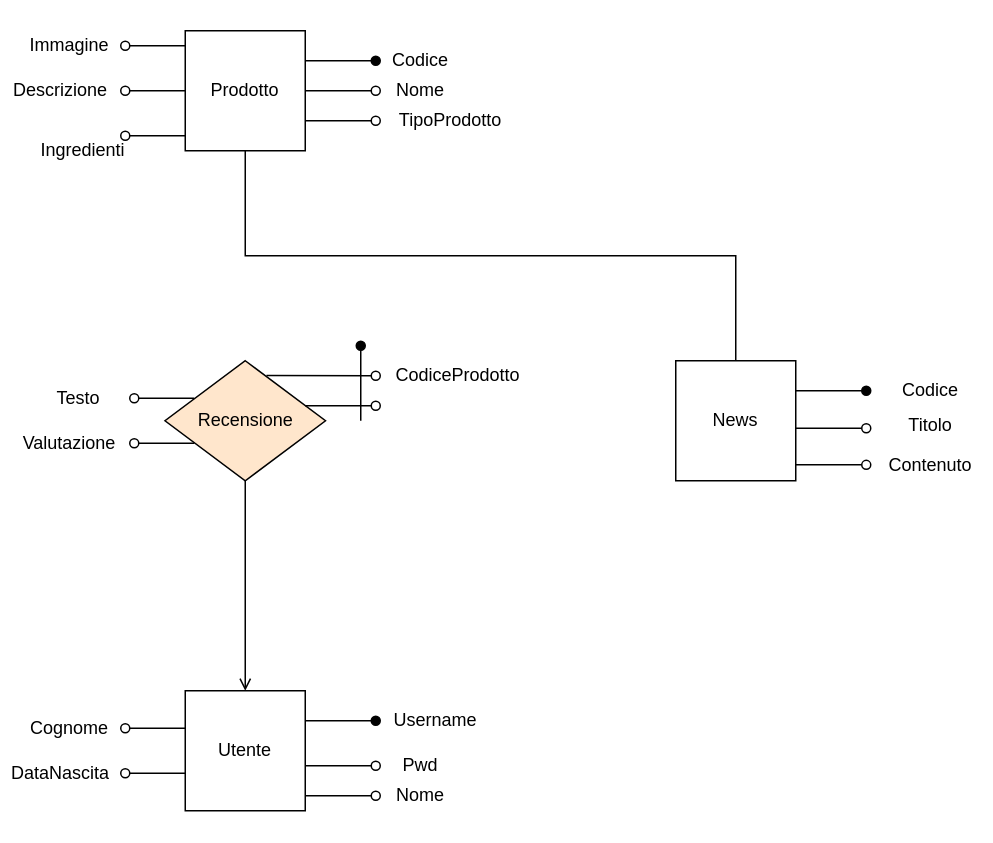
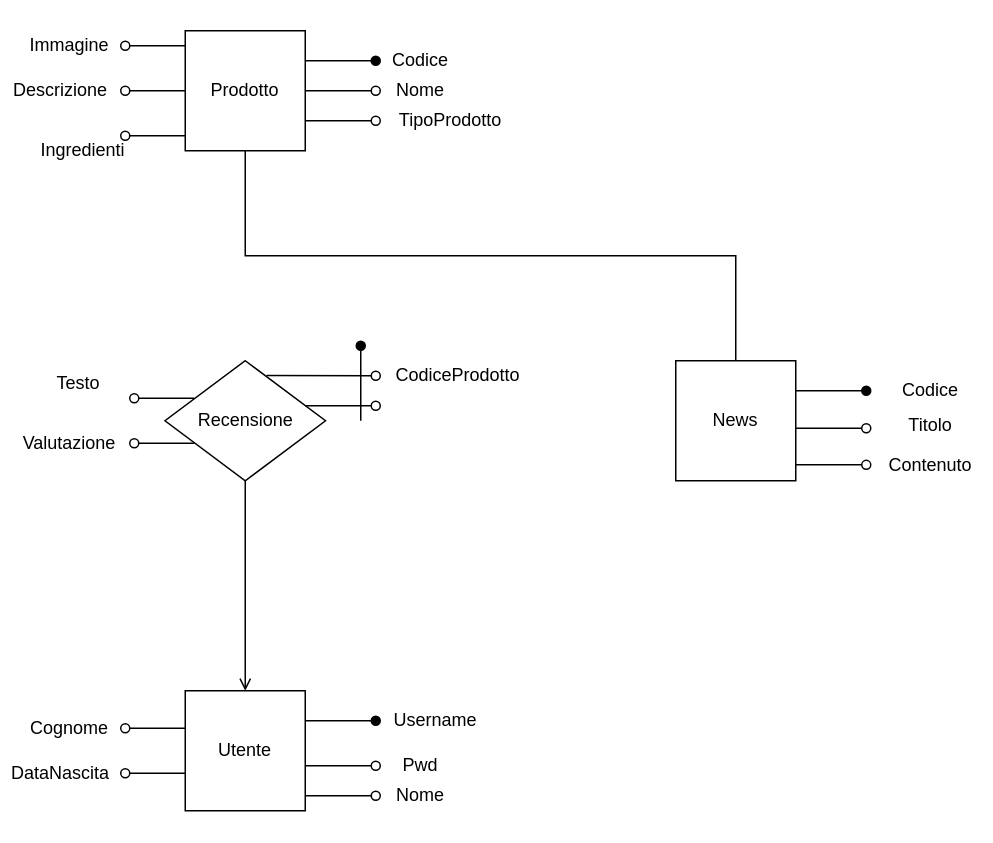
  <mxCell id="0" />
  <mxCell id="1" parent="0" />
  <mxCell id="2" style="edgeStyle=orthogonalEdgeStyle;rounded=0;orthogonalLoop=1;jettySize=auto;html=1;exitX=0.5;exitY=1;exitDx=0;exitDy=0;endArrow=none;endFill=0;" parent="1" source="3" target="37" edge="1"><mxGeometry relative="1" as="geometry" /></mxCell>
  <mxCell id="3" value="Prodotto" style="whiteSpace=wrap;html=1;aspect=fixed;" parent="1" vertex="1"><mxGeometry x="123" y="20" width="80" height="80" as="geometry" /></mxCell>
  <mxCell id="4" value="&lt;div&gt;Utente&lt;/div&gt;" style="whiteSpace=wrap;html=1;aspect=fixed;" parent="1" vertex="1"><mxGeometry x="123" y="460" width="80" height="80" as="geometry" /></mxCell>
  <mxCell id="5" style="edgeStyle=orthogonalEdgeStyle;rounded=0;orthogonalLoop=1;jettySize=auto;html=1;exitX=0.5;exitY=1;exitDx=0;exitDy=0;entryX=0.5;entryY=0;entryDx=0;entryDy=0;endArrow=open;endFill=0;" parent="1" source="6" target="4" edge="1"><mxGeometry relative="1" as="geometry" /></mxCell>
- <mxCell id="6" value="&lt;div&gt;Recensione&lt;/div&gt;" style="rhombus;whiteSpace=wrap;html=1;fillColor=#ffe6cc;" parent="1" vertex="1"><mxGeometry x="109.5" y="240" width="107" height="80" as="geometry" /></mxCell>
+ <mxCell id="6" value="&lt;div&gt;Recensione&lt;/div&gt;" style="rhombus;whiteSpace=wrap;html=1;" parent="1" vertex="1"><mxGeometry x="109.5" y="240" width="107" height="80" as="geometry" /></mxCell>
  <mxCell id="7" value="" style="endArrow=oval;html=1;exitX=1;exitY=0.25;exitDx=0;exitDy=0;endFill=1;" parent="1" source="3" edge="1"><mxGeometry width="50" height="50" relative="1" as="geometry"><mxPoint x="240" y="120" as="sourcePoint" /><mxPoint x="250" y="40" as="targetPoint" /></mxGeometry></mxCell>
  <mxCell id="8" value="Codice" style="text;html=1;strokeColor=none;fillColor=none;align=center;verticalAlign=middle;whiteSpace=wrap;rounded=0;" parent="1" vertex="1"><mxGeometry x="260" y="30" width="40" height="20" as="geometry" /></mxCell>
  <mxCell id="9" value="" style="endArrow=oval;html=1;exitX=1;exitY=0.25;exitDx=0;exitDy=0;endFill=1;" parent="1" edge="1"><mxGeometry width="50" height="50" relative="1" as="geometry"><mxPoint x="203" y="480" as="sourcePoint" /><mxPoint x="250" y="480" as="targetPoint" /></mxGeometry></mxCell>
  <mxCell id="10" value="Username" style="text;html=1;strokeColor=none;fillColor=none;align=center;verticalAlign=middle;whiteSpace=wrap;rounded=0;" parent="1" vertex="1"><mxGeometry x="270" y="470" width="40" height="20" as="geometry" /></mxCell>
  <mxCell id="11" value="" style="endArrow=oval;html=1;exitX=1;exitY=0.5;exitDx=0;exitDy=0;endFill=0;" parent="1" edge="1"><mxGeometry width="50" height="50" relative="1" as="geometry"><mxPoint x="123" y="485" as="sourcePoint" /><mxPoint x="83" y="485" as="targetPoint" /></mxGeometry></mxCell>
  <mxCell id="12" value="Cognome" style="text;html=1;strokeColor=none;fillColor=none;align=center;verticalAlign=middle;whiteSpace=wrap;rounded=0;" parent="1" vertex="1"><mxGeometry x="26" y="475" width="40" height="20" as="geometry" /></mxCell>
  <mxCell id="13" value="" style="endArrow=oval;html=1;exitX=1;exitY=0.5;exitDx=0;exitDy=0;endFill=0;" parent="1" edge="1"><mxGeometry width="50" height="50" relative="1" as="geometry"><mxPoint x="123" y="515" as="sourcePoint" /><mxPoint x="83" y="515" as="targetPoint" /></mxGeometry></mxCell>
  <mxCell id="14" value="DataNascita" style="text;html=1;strokeColor=none;fillColor=none;align=center;verticalAlign=middle;whiteSpace=wrap;rounded=0;" parent="1" vertex="1"><mxGeometry x="20" y="505" width="40" height="20" as="geometry" /></mxCell>
  <mxCell id="15" value="" style="endArrow=oval;html=1;exitX=1;exitY=0.5;exitDx=0;exitDy=0;endFill=0;" parent="1" edge="1"><mxGeometry width="50" height="50" relative="1" as="geometry"><mxPoint x="203" y="510" as="sourcePoint" /><mxPoint x="250" y="510" as="targetPoint" /></mxGeometry></mxCell>
  <mxCell id="16" value="Pwd" style="text;html=1;strokeColor=none;fillColor=none;align=center;verticalAlign=middle;whiteSpace=wrap;rounded=0;" parent="1" vertex="1"><mxGeometry x="260" y="500" width="40" height="20" as="geometry" /></mxCell>
  <mxCell id="17" value="" style="endArrow=oval;html=1;exitX=1;exitY=0.5;exitDx=0;exitDy=0;endFill=0;" parent="1" edge="1"><mxGeometry width="50" height="50" relative="1" as="geometry"><mxPoint x="203" y="530" as="sourcePoint" /><mxPoint x="250" y="530" as="targetPoint" /></mxGeometry></mxCell>
  <mxCell id="18" value="Nome" style="text;html=1;strokeColor=none;fillColor=none;align=center;verticalAlign=middle;whiteSpace=wrap;rounded=0;" parent="1" vertex="1"><mxGeometry x="260" y="520" width="40" height="20" as="geometry" /></mxCell>
  <mxCell id="19" value="" style="endArrow=oval;html=1;exitX=1;exitY=0.5;exitDx=0;exitDy=0;endFill=0;" parent="1" edge="1"><mxGeometry width="50" height="50" relative="1" as="geometry"><mxPoint x="203" y="60" as="sourcePoint" /><mxPoint x="250" y="60" as="targetPoint" /></mxGeometry></mxCell>
  <mxCell id="20" value="Nome" style="text;html=1;strokeColor=none;fillColor=none;align=center;verticalAlign=middle;whiteSpace=wrap;rounded=0;" parent="1" vertex="1"><mxGeometry x="260" y="50" width="40" height="20" as="geometry" /></mxCell>
  <mxCell id="21" value="" style="endArrow=oval;html=1;exitX=1;exitY=0.5;exitDx=0;exitDy=0;endFill=0;" parent="1" edge="1"><mxGeometry width="50" height="50" relative="1" as="geometry"><mxPoint x="203" y="80" as="sourcePoint" /><mxPoint x="250" y="80" as="targetPoint" /></mxGeometry></mxCell>
  <mxCell id="22" value="&lt;div&gt;TipoProdotto&lt;/div&gt;" style="text;html=1;strokeColor=none;fillColor=none;align=center;verticalAlign=middle;whiteSpace=wrap;rounded=0;" parent="1" vertex="1"><mxGeometry x="280" y="70" width="40" height="20" as="geometry" /></mxCell>
  <mxCell id="23" value="" style="endArrow=oval;html=1;exitX=1;exitY=0.5;exitDx=0;exitDy=0;endFill=0;" parent="1" edge="1"><mxGeometry width="50" height="50" relative="1" as="geometry"><mxPoint x="123" y="30" as="sourcePoint" /><mxPoint x="83" y="30" as="targetPoint" /></mxGeometry></mxCell>
  <mxCell id="24" value="Immagine" style="text;html=1;strokeColor=none;fillColor=none;align=center;verticalAlign=middle;whiteSpace=wrap;rounded=0;" parent="1" vertex="1"><mxGeometry x="26" y="20" width="40" height="20" as="geometry" /></mxCell>
  <mxCell id="25" value="" style="endArrow=oval;html=1;exitX=1;exitY=0.5;exitDx=0;exitDy=0;endFill=0;" parent="1" edge="1"><mxGeometry width="50" height="50" relative="1" as="geometry"><mxPoint x="123" y="60" as="sourcePoint" /><mxPoint x="83" y="60" as="targetPoint" /></mxGeometry></mxCell>
  <mxCell id="26" value="Descrizione" style="text;html=1;strokeColor=none;fillColor=none;align=center;verticalAlign=middle;whiteSpace=wrap;rounded=0;" parent="1" vertex="1"><mxGeometry x="20" y="50" width="40" height="20" as="geometry" /></mxCell>
  <mxCell id="27" value="" style="endArrow=oval;html=1;exitX=1;exitY=0.5;exitDx=0;exitDy=0;endFill=0;" parent="1" edge="1"><mxGeometry width="50" height="50" relative="1" as="geometry"><mxPoint x="123" y="90" as="sourcePoint" /><mxPoint x="83" y="90" as="targetPoint" /></mxGeometry></mxCell>
  <mxCell id="28" value="Ingredienti" style="text;html=1;strokeColor=none;fillColor=none;align=center;verticalAlign=middle;whiteSpace=wrap;rounded=0;" parent="1" vertex="1"><mxGeometry x="35" y="90" width="40" height="20" as="geometry" /></mxCell>
  <mxCell id="29" value="" style="endArrow=oval;html=1;exitX=0.632;exitY=0.122;exitDx=0;exitDy=0;endFill=0;exitPerimeter=0;" parent="1" source="6" edge="1"><mxGeometry width="50" height="50" relative="1" as="geometry"><mxPoint x="203" y="250" as="sourcePoint" /><mxPoint x="250" y="250" as="targetPoint" /></mxGeometry></mxCell>
  <mxCell id="30" value="CodiceProdotto" style="text;html=1;strokeColor=none;fillColor=none;align=center;verticalAlign=middle;whiteSpace=wrap;rounded=0;" parent="1" vertex="1"><mxGeometry x="285" y="240" width="40" height="20" as="geometry" /></mxCell>
  <mxCell id="31" value="" style="endArrow=oval;html=1;exitX=1;exitY=0.5;exitDx=0;exitDy=0;endFill=0;" parent="1" edge="1"><mxGeometry width="50" height="50" relative="1" as="geometry"><mxPoint x="203" y="270" as="sourcePoint" /><mxPoint x="250" y="270" as="targetPoint" /></mxGeometry></mxCell>
  <mxCell id="32" value="" style="endArrow=oval;html=1;endFill=1;" parent="1" edge="1"><mxGeometry width="50" height="50" relative="1" as="geometry"><mxPoint x="240" y="280" as="sourcePoint" /><mxPoint x="240" y="230" as="targetPoint" /></mxGeometry></mxCell>
  <mxCell id="33" value="" style="endArrow=oval;html=1;exitX=1;exitY=0.5;exitDx=0;exitDy=0;endFill=0;" parent="1" edge="1"><mxGeometry width="50" height="50" relative="1" as="geometry"><mxPoint x="129" y="265" as="sourcePoint" /><mxPoint x="89" y="265" as="targetPoint" /></mxGeometry></mxCell>
- <mxCell id="34" value="Testo" style="text;html=1;strokeColor=none;fillColor=none;align=center;verticalAlign=middle;whiteSpace=wrap;rounded=0;" parent="1" vertex="1"><mxGeometry x="32" y="255" width="40" height="20" as="geometry" /></mxCell>
+ <mxCell id="34" value="Testo" style="text;html=1;strokeColor=none;fillColor=none;align=center;verticalAlign=middle;whiteSpace=wrap;rounded=0;" parent="1" vertex="1"><mxGeometry x="32" y="245" width="40" height="20" as="geometry" /></mxCell>
  <mxCell id="35" value="" style="endArrow=oval;html=1;exitX=1;exitY=0.5;exitDx=0;exitDy=0;endFill=0;" parent="1" edge="1"><mxGeometry width="50" height="50" relative="1" as="geometry"><mxPoint x="129" y="295" as="sourcePoint" /><mxPoint x="89" y="295" as="targetPoint" /></mxGeometry></mxCell>
  <mxCell id="36" value="Valutazione" style="text;html=1;strokeColor=none;fillColor=none;align=center;verticalAlign=middle;whiteSpace=wrap;rounded=0;" parent="1" vertex="1"><mxGeometry x="26" y="285" width="40" height="20" as="geometry" /></mxCell>
  <mxCell id="37" value="News" style="whiteSpace=wrap;html=1;aspect=fixed;" parent="1" vertex="1"><mxGeometry x="450" y="240" width="80" height="80" as="geometry" /></mxCell>
  <mxCell id="38" value="" style="endArrow=oval;html=1;exitX=1;exitY=0.25;exitDx=0;exitDy=0;endFill=1;" parent="1" edge="1"><mxGeometry width="50" height="50" relative="1" as="geometry"><mxPoint x="530" y="260" as="sourcePoint" /><mxPoint x="577" y="260" as="targetPoint" /></mxGeometry></mxCell>
  <mxCell id="39" value="" style="endArrow=oval;html=1;exitX=1;exitY=0.5;exitDx=0;exitDy=0;endFill=0;" parent="1" edge="1"><mxGeometry width="50" height="50" relative="1" as="geometry"><mxPoint x="530" y="285" as="sourcePoint" /><mxPoint x="577" y="285" as="targetPoint" /></mxGeometry></mxCell>
  <mxCell id="40" value="" style="endArrow=oval;html=1;exitX=1;exitY=0.5;exitDx=0;exitDy=0;endFill=0;" parent="1" edge="1"><mxGeometry width="50" height="50" relative="1" as="geometry"><mxPoint x="530" y="309.41" as="sourcePoint" /><mxPoint x="577" y="309.41" as="targetPoint" /></mxGeometry></mxCell>
  <mxCell id="41" value="Codice" style="text;html=1;strokeColor=none;fillColor=none;align=center;verticalAlign=middle;whiteSpace=wrap;rounded=0;" parent="1" vertex="1"><mxGeometry x="600" y="250" width="40" height="20" as="geometry" /></mxCell>
  <mxCell id="42" value="Titolo" style="text;html=1;strokeColor=none;fillColor=none;align=center;verticalAlign=middle;whiteSpace=wrap;rounded=0;" parent="1" vertex="1"><mxGeometry x="600" y="273.35" width="40" height="20" as="geometry" /></mxCell>
  <mxCell id="43" value="Contenuto" style="text;html=1;strokeColor=none;fillColor=none;align=center;verticalAlign=middle;whiteSpace=wrap;rounded=0;" parent="1" vertex="1"><mxGeometry x="600" y="300" width="40" height="20" as="geometry" /></mxCell>
